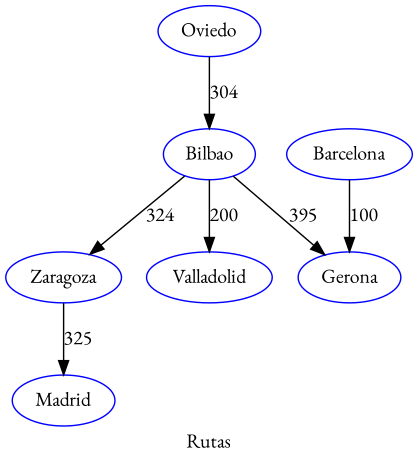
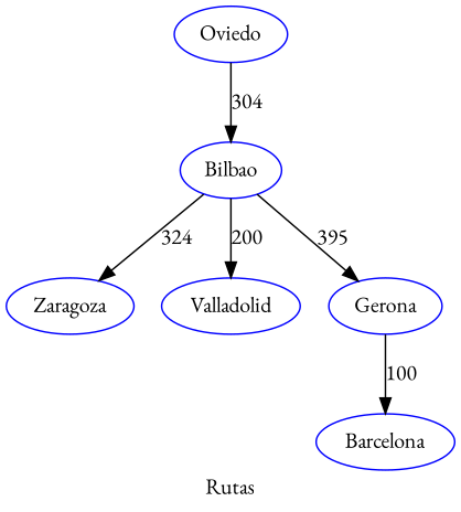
  digraph {
    fontname="EB Garamond"
    label=Rutas
    node [color=blue fontname="EB Garamond" style=circle]
    edge [fontname="EB Garamond"]
    Oviedo
    Bilbao
    Zaragoza
    Valladolid
    Gerona
-   Madrid
    Barcelona
    Oviedo -> Bilbao [label=304]
    Bilbao -> Zaragoza [label=324]
    Bilbao -> Valladolid [label=200]
    Bilbao -> Gerona [label=395]
-   Zaragoza -> Madrid [label=325]
-   Barcelona -> Gerona [label=100]
+   Gerona -> Barcelona [label=100]
  }
